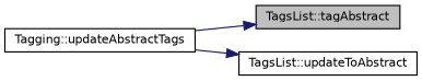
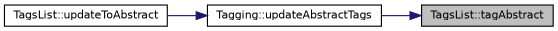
  digraph {
    rankdir=RL
    node [color=black fillcolor=white fontname=Helvetica fontsize=10 shape=record style=filled]
    edge [color=midnightblue dir=back fontname=Helvetica fontsize=10 labelfontname=Helvetica labelfontsize=10 style=solid]
    n1 [fillcolor=grey75 fontcolor=black height=0.2 label="TagsList::tagAbstract" width=0.4]
    n2 [height=0.2 label="Tagging::updateAbstractTags" width=0.4]
    n3 [height=0.2 label="TagsList::updateToAbstract" width=0.4]
    n1 -> n2
-   n3 -> n2
+   n2 -> n3
  }
